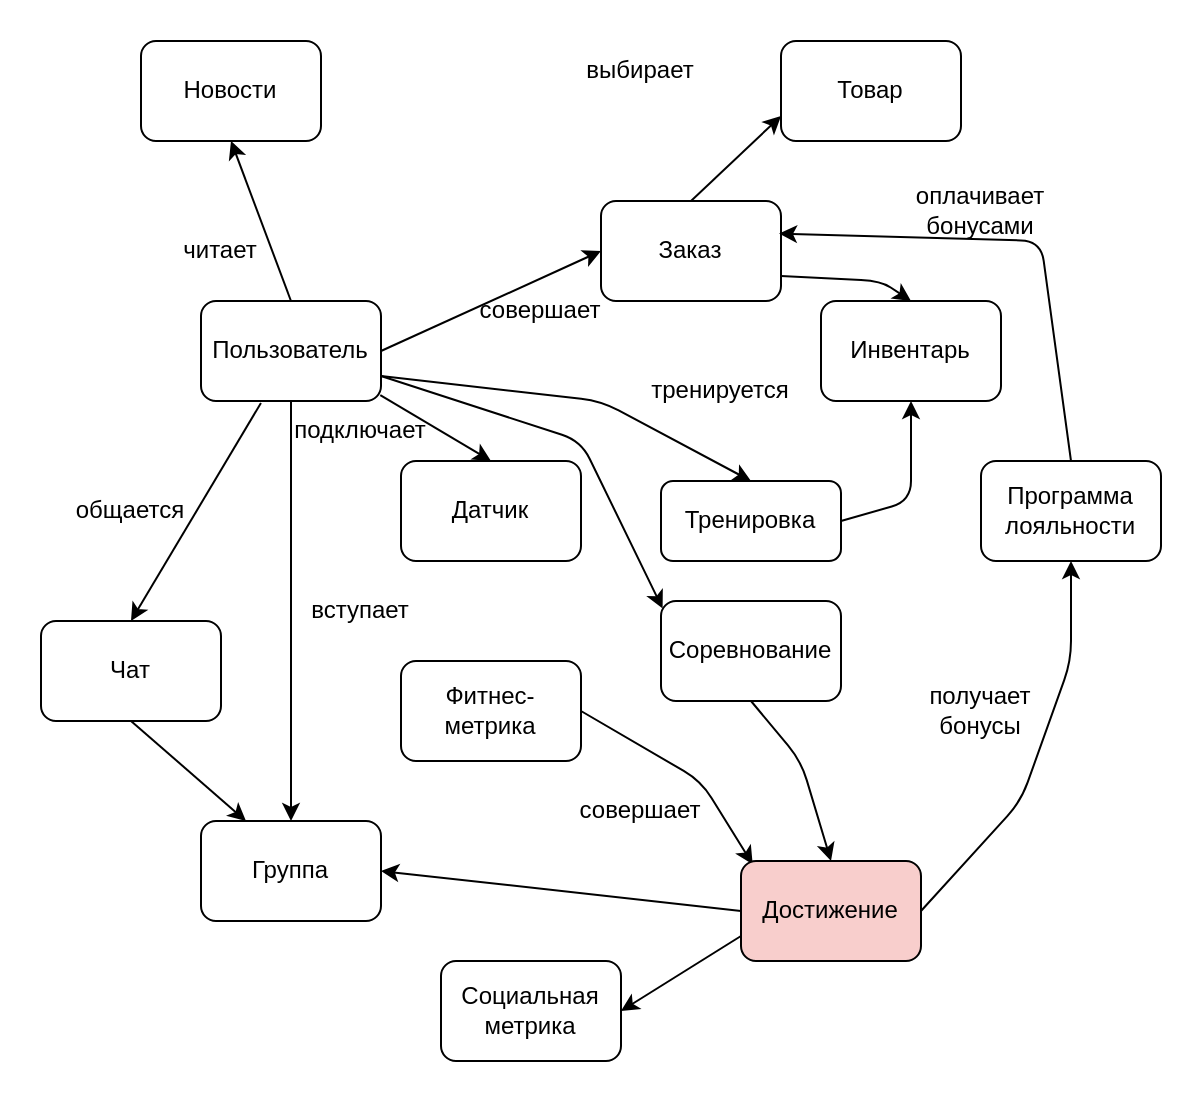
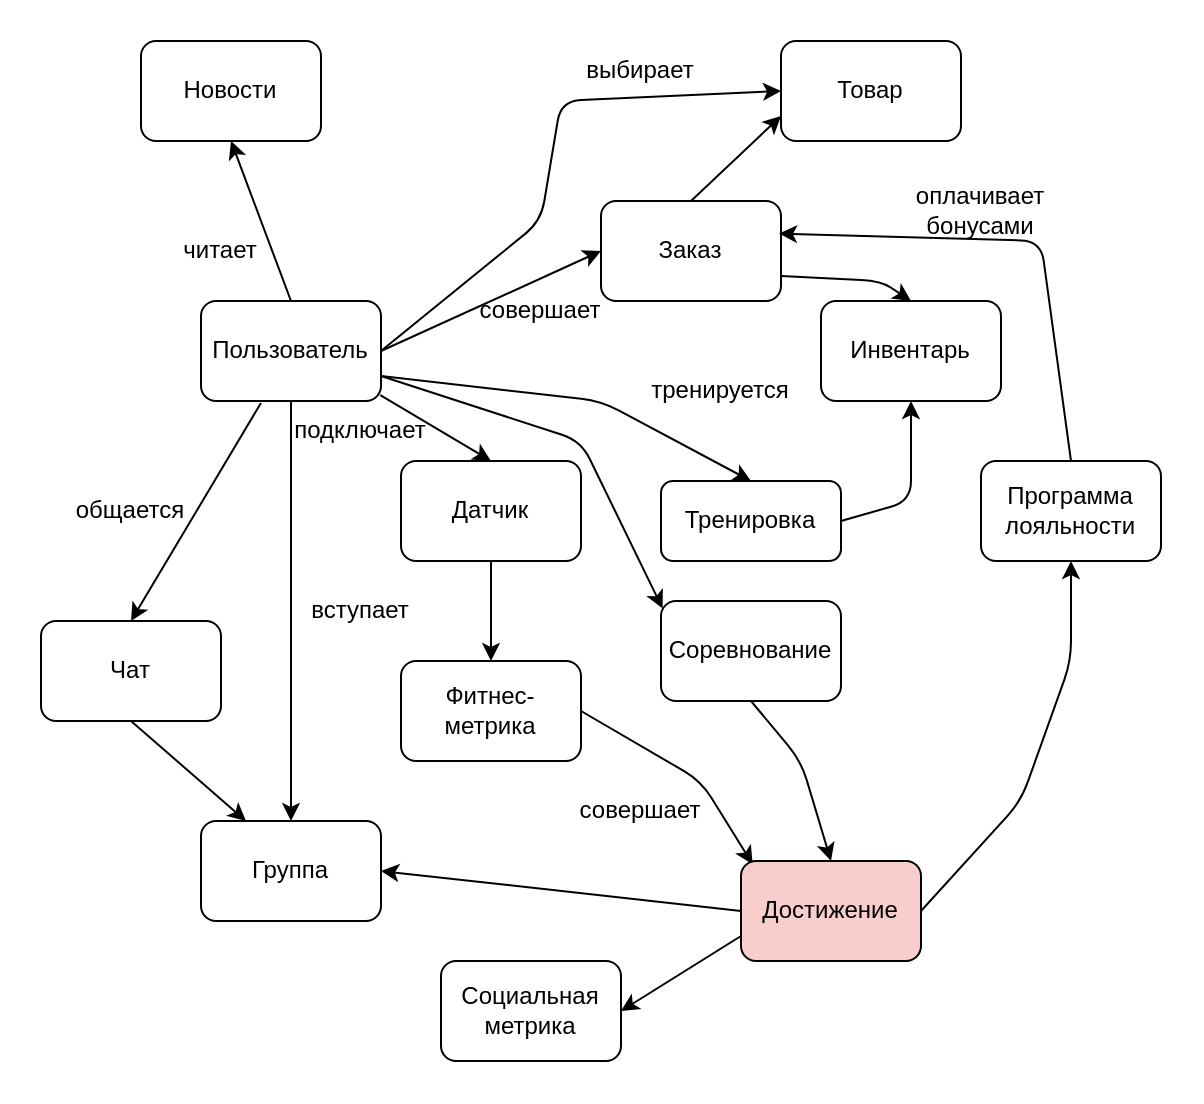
  <mxCell id="0" />
  <mxCell id="1" parent="0" />
  <mxCell id="2" value="Пользователь" style="rounded=1;whiteSpace=wrap;html=1;" parent="1" vertex="1"><mxGeometry x="100" y="150" width="90" height="50" as="geometry" /></mxCell>
  <mxCell id="3" value="Заказ" style="rounded=1;whiteSpace=wrap;html=1;" parent="1" vertex="1"><mxGeometry x="300" y="100" width="90" height="50" as="geometry" /></mxCell>
  <mxCell id="4" value="Товар" style="rounded=1;whiteSpace=wrap;html=1;" parent="1" vertex="1"><mxGeometry x="390" y="20" width="90" height="50" as="geometry" /></mxCell>
  <mxCell id="5" value="Новости" style="rounded=1;whiteSpace=wrap;html=1;" parent="1" vertex="1"><mxGeometry x="70" y="20" width="90" height="50" as="geometry" /></mxCell>
  <mxCell id="6" value="Чат" style="rounded=1;whiteSpace=wrap;html=1;" parent="1" vertex="1"><mxGeometry x="20" y="310" width="90" height="50" as="geometry" /></mxCell>
  <mxCell id="7" value="Инвентарь" style="rounded=1;whiteSpace=wrap;html=1;" parent="1" vertex="1"><mxGeometry x="410" y="150" width="90" height="50" as="geometry" /></mxCell>
+ <mxCell id="8" value="" style="endArrow=classic;html=1;exitX=1;exitY=0.5;exitDx=0;exitDy=0;entryX=0;entryY=0.5;entryDx=0;entryDy=0;" parent="1" source="2" target="4" edge="1"><mxGeometry width="50" height="50" relative="1" as="geometry"><mxPoint x="360" y="150" as="sourcePoint" /><mxPoint x="410" y="100" as="targetPoint" /><Array as="points"><mxPoint x="270" y="110" /><mxPoint x="280" y="50" /></Array></mxGeometry></mxCell>
  <mxCell id="9" value="" style="endArrow=classic;html=1;entryX=0;entryY=0.5;entryDx=0;entryDy=0;exitX=1;exitY=0.5;exitDx=0;exitDy=0;" parent="1" source="2" target="3" edge="1"><mxGeometry width="50" height="50" relative="1" as="geometry"><mxPoint x="190" y="170" as="sourcePoint" /><mxPoint x="360" y="120" as="targetPoint" /></mxGeometry></mxCell>
  <mxCell id="10" value="" style="endArrow=classic;html=1;exitX=1;exitY=0.75;exitDx=0;exitDy=0;entryX=0.5;entryY=0;entryDx=0;entryDy=0;" parent="1" source="3" target="7" edge="1"><mxGeometry width="50" height="50" relative="1" as="geometry"><mxPoint x="320" y="160" as="sourcePoint" /><mxPoint x="370" y="110" as="targetPoint" /><Array as="points"><mxPoint x="440" y="140" /></Array></mxGeometry></mxCell>
  <mxCell id="11" value="Тренировка" style="rounded=1;whiteSpace=wrap;html=1;" parent="1" vertex="1"><mxGeometry x="330" y="240" width="90" height="40" as="geometry" /></mxCell>
  <mxCell id="12" value="" style="endArrow=classic;html=1;exitX=1;exitY=0.5;exitDx=0;exitDy=0;entryX=0.5;entryY=1;entryDx=0;entryDy=0;" parent="1" source="11" target="7" edge="1"><mxGeometry width="50" height="50" relative="1" as="geometry"><mxPoint x="300" y="250" as="sourcePoint" /><mxPoint x="350" y="200" as="targetPoint" /><Array as="points"><mxPoint x="455" y="250" /></Array></mxGeometry></mxCell>
  <mxCell id="13" value="Соревнование" style="rounded=1;whiteSpace=wrap;html=1;" parent="1" vertex="1"><mxGeometry x="330" y="300" width="90" height="50" as="geometry" /></mxCell>
  <mxCell id="14" value="Фитнес-метрика" style="rounded=1;whiteSpace=wrap;html=1;" parent="1" vertex="1"><mxGeometry x="200" y="330" width="90" height="50" as="geometry" /></mxCell>
  <mxCell id="15" value="Датчик" style="rounded=1;whiteSpace=wrap;html=1;" parent="1" vertex="1"><mxGeometry x="200" y="230" width="90" height="50" as="geometry" /></mxCell>
  <mxCell id="16" value="" style="endArrow=classic;html=1;exitX=0.996;exitY=0.941;exitDx=0;exitDy=0;entryX=0.5;entryY=0;entryDx=0;entryDy=0;exitPerimeter=0;" parent="1" source="2" target="15" edge="1"><mxGeometry width="50" height="50" relative="1" as="geometry"><mxPoint x="180" y="300" as="sourcePoint" /><mxPoint x="230" y="250" as="targetPoint" /></mxGeometry></mxCell>
+ <mxCell id="17" value="" style="endArrow=classic;html=1;exitX=0.5;exitY=1;exitDx=0;exitDy=0;entryX=0.5;entryY=0;entryDx=0;entryDy=0;" parent="1" source="15" target="14" edge="1"><mxGeometry width="50" height="50" relative="1" as="geometry"><mxPoint x="200" y="340" as="sourcePoint" /><mxPoint x="250" y="290" as="targetPoint" /></mxGeometry></mxCell>
  <mxCell id="18" value="" style="endArrow=classic;html=1;exitX=1;exitY=0.75;exitDx=0;exitDy=0;entryX=0.5;entryY=0;entryDx=0;entryDy=0;" parent="1" source="2" target="11" edge="1"><mxGeometry width="50" height="50" relative="1" as="geometry"><mxPoint x="60" y="290" as="sourcePoint" /><mxPoint x="110" y="240" as="targetPoint" /><Array as="points"><mxPoint x="300" y="200" /></Array></mxGeometry></mxCell>
  <mxCell id="19" value="" style="endArrow=classic;html=1;entryX=0.009;entryY=0.076;entryDx=0;entryDy=0;entryPerimeter=0;exitX=1;exitY=0.75;exitDx=0;exitDy=0;" parent="1" source="2" target="13" edge="1"><mxGeometry width="50" height="50" relative="1" as="geometry"><mxPoint x="190" y="190" as="sourcePoint" /><mxPoint x="200" y="220" as="targetPoint" /><Array as="points"><mxPoint x="290" y="220" /></Array></mxGeometry></mxCell>
  <mxCell id="20" value="" style="endArrow=classic;html=1;exitX=1;exitY=0.5;exitDx=0;exitDy=0;entryX=0.065;entryY=0.034;entryDx=0;entryDy=0;entryPerimeter=0;" parent="1" source="14" target="25" edge="1"><mxGeometry width="50" height="50" relative="1" as="geometry"><mxPoint x="410" y="330" as="sourcePoint" /><mxPoint x="480" y="395" as="targetPoint" /><Array as="points"><mxPoint x="350" y="390" /></Array></mxGeometry></mxCell>
  <mxCell id="21" value="Программа лояльности" style="rounded=1;whiteSpace=wrap;html=1;" parent="1" vertex="1"><mxGeometry x="490" y="230" width="90" height="50" as="geometry" /></mxCell>
  <mxCell id="22" value="" style="endArrow=classic;html=1;entryX=0.5;entryY=1;entryDx=0;entryDy=0;exitX=1;exitY=0.5;exitDx=0;exitDy=0;" parent="1" source="25" target="21" edge="1"><mxGeometry width="50" height="50" relative="1" as="geometry"><mxPoint x="525" y="370" as="sourcePoint" /><mxPoint x="540" y="190" as="targetPoint" /><Array as="points"><mxPoint x="510" y="400" /><mxPoint x="535" y="330" /></Array></mxGeometry></mxCell>
  <mxCell id="23" value="" style="endArrow=classic;html=1;exitX=0.5;exitY=0;exitDx=0;exitDy=0;entryX=0.989;entryY=0.326;entryDx=0;entryDy=0;entryPerimeter=0;" parent="1" source="21" target="3" edge="1"><mxGeometry width="50" height="50" relative="1" as="geometry"><mxPoint x="510" y="160" as="sourcePoint" /><mxPoint x="560" y="110" as="targetPoint" /><Array as="points"><mxPoint x="520" y="120" /></Array></mxGeometry></mxCell>
  <mxCell id="24" value="Группа" style="rounded=1;whiteSpace=wrap;html=1;" parent="1" vertex="1"><mxGeometry x="100" y="410" width="90" height="50" as="geometry" /></mxCell>
  <mxCell id="25" value="Достижение" style="rounded=1;whiteSpace=wrap;html=1;fillColor=#f8cecc;" parent="1" vertex="1"><mxGeometry x="370" y="430" width="90" height="50" as="geometry" /></mxCell>
  <mxCell id="26" value="" style="endArrow=classic;html=1;exitX=0.5;exitY=1;exitDx=0;exitDy=0;entryX=0.5;entryY=0;entryDx=0;entryDy=0;" parent="1" source="13" target="25" edge="1"><mxGeometry width="50" height="50" relative="1" as="geometry"><mxPoint x="420" y="325" as="sourcePoint" /><mxPoint x="486.75" y="368" as="targetPoint" /><Array as="points"><mxPoint x="400" y="380" /></Array></mxGeometry></mxCell>
  <mxCell id="27" value="" style="endArrow=classic;html=1;entryX=0.5;entryY=1;entryDx=0;entryDy=0;exitX=0.5;exitY=0;exitDx=0;exitDy=0;" parent="1" source="2" target="5" edge="1"><mxGeometry width="50" height="50" relative="1" as="geometry"><mxPoint x="210" y="280" as="sourcePoint" /><mxPoint x="260" y="230" as="targetPoint" /></mxGeometry></mxCell>
  <mxCell id="28" value="Социальная метрика" style="rounded=1;whiteSpace=wrap;html=1;" parent="1" vertex="1"><mxGeometry x="220" y="480" width="90" height="50" as="geometry" /></mxCell>
  <mxCell id="29" value="" style="endArrow=classic;html=1;exitX=0.5;exitY=1;exitDx=0;exitDy=0;entryX=0.5;entryY=0;entryDx=0;entryDy=0;" parent="1" source="2" target="24" edge="1"><mxGeometry width="50" height="50" relative="1" as="geometry"><mxPoint x="290" y="290" as="sourcePoint" /><mxPoint x="340" y="240" as="targetPoint" /></mxGeometry></mxCell>
  <mxCell id="30" value="" style="endArrow=classic;html=1;entryX=0.5;entryY=0;entryDx=0;entryDy=0;exitX=0.333;exitY=1.02;exitDx=0;exitDy=0;exitPerimeter=0;" parent="1" source="2" target="6" edge="1"><mxGeometry relative="1" as="geometry"><mxPoint x="270" y="270" as="sourcePoint" /><mxPoint x="370" y="270" as="targetPoint" /></mxGeometry></mxCell>
  <mxCell id="31" value="" style="endArrow=classic;html=1;entryX=1;entryY=0.5;entryDx=0;entryDy=0;exitX=0;exitY=0.5;exitDx=0;exitDy=0;" parent="1" source="25" target="24" edge="1"><mxGeometry width="50" height="50" relative="1" as="geometry"><mxPoint x="290" y="290" as="sourcePoint" /><mxPoint x="340" y="240" as="targetPoint" /></mxGeometry></mxCell>
  <mxCell id="32" value="" style="endArrow=classic;html=1;exitX=0;exitY=0.75;exitDx=0;exitDy=0;entryX=1;entryY=0.5;entryDx=0;entryDy=0;" parent="1" source="25" target="28" edge="1"><mxGeometry width="50" height="50" relative="1" as="geometry"><mxPoint x="290" y="290" as="sourcePoint" /><mxPoint x="340" y="240" as="targetPoint" /></mxGeometry></mxCell>
  <mxCell id="33" value="" style="endArrow=none;startArrow=classic;html=1;entryX=0.5;entryY=1;entryDx=0;entryDy=0;exitX=0.25;exitY=0;exitDx=0;exitDy=0;" parent="1" source="24" target="6" edge="1"><mxGeometry width="50" height="50" relative="1" as="geometry"><mxPoint x="230" y="250" as="sourcePoint" /><mxPoint x="280" y="200" as="targetPoint" /></mxGeometry></mxCell>
  <mxCell id="34" value="" style="endArrow=classic;html=1;entryX=0;entryY=0.75;entryDx=0;entryDy=0;exitX=0.5;exitY=0;exitDx=0;exitDy=0;" parent="1" source="3" target="4" edge="1"><mxGeometry width="50" height="50" relative="1" as="geometry"><mxPoint x="230" y="250" as="sourcePoint" /><mxPoint x="280" y="200" as="targetPoint" /></mxGeometry></mxCell>
  <mxCell id="35" value="читает" style="text;html=1;strokeColor=none;fillColor=none;align=center;verticalAlign=middle;whiteSpace=wrap;rounded=0;" parent="1" vertex="1"><mxGeometry x="80" y="110" width="60" height="30" as="geometry" /></mxCell>
  <mxCell id="36" value="совершает" style="text;html=1;strokeColor=none;fillColor=none;align=center;verticalAlign=middle;whiteSpace=wrap;rounded=0;" parent="1" vertex="1"><mxGeometry x="240" y="140" width="60" height="30" as="geometry" /></mxCell>
  <mxCell id="37" value="выбирает" style="text;html=1;strokeColor=none;fillColor=none;align=center;verticalAlign=middle;whiteSpace=wrap;rounded=0;" parent="1" vertex="1"><mxGeometry x="290" y="20" width="60" height="30" as="geometry" /></mxCell>
  <mxCell id="38" value="тренируется" style="text;html=1;strokeColor=none;fillColor=none;align=center;verticalAlign=middle;whiteSpace=wrap;rounded=0;" parent="1" vertex="1"><mxGeometry x="330" y="180" width="60" height="30" as="geometry" /></mxCell>
  <mxCell id="39" value="оплачивает бонусами" style="text;html=1;strokeColor=none;fillColor=none;align=center;verticalAlign=middle;whiteSpace=wrap;rounded=0;" parent="1" vertex="1"><mxGeometry x="460" y="90" width="60" height="30" as="geometry" /></mxCell>
- <mxCell id="40" value="получает бонусы" style="text;html=1;strokeColor=none;fillColor=none;align=center;verticalAlign=middle;whiteSpace=wrap;rounded=0;" parent="1" vertex="1"><mxGeometry x="460" y="340" width="60" height="30" as="geometry" /></mxCell>
  <mxCell id="41" value="совершает" style="text;html=1;strokeColor=none;fillColor=none;align=center;verticalAlign=middle;whiteSpace=wrap;rounded=0;" parent="1" vertex="1"><mxGeometry x="290" y="390" width="60" height="30" as="geometry" /></mxCell>
  <mxCell id="42" value="вступает" style="text;html=1;strokeColor=none;fillColor=none;align=center;verticalAlign=middle;whiteSpace=wrap;rounded=0;" parent="1" vertex="1"><mxGeometry x="150" y="290" width="60" height="30" as="geometry" /></mxCell>
  <mxCell id="43" value="общается" style="text;html=1;strokeColor=none;fillColor=none;align=center;verticalAlign=middle;whiteSpace=wrap;rounded=0;" parent="1" vertex="1"><mxGeometry x="35" y="240" width="60" height="30" as="geometry" /></mxCell>
  <mxCell id="44" value="подключает" style="text;html=1;strokeColor=none;fillColor=none;align=center;verticalAlign=middle;whiteSpace=wrap;rounded=0;" vertex="1" parent="1"><mxGeometry x="150" y="200" width="60" height="30" as="geometry" /></mxCell>
